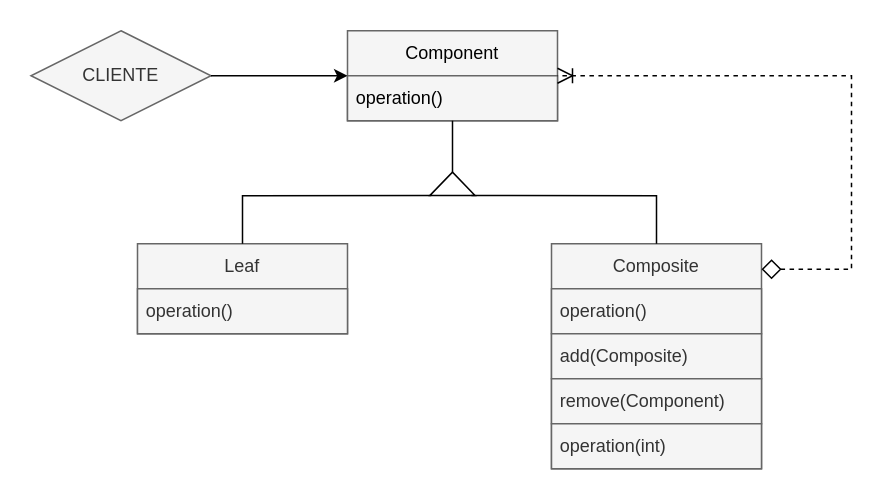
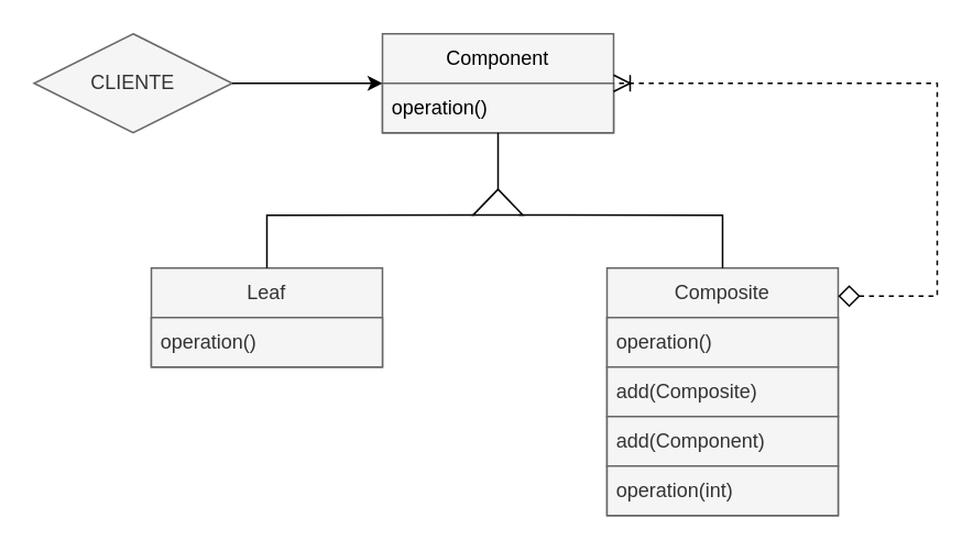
  <mxCell id="0" />
  <mxCell id="1" parent="0" />
  <mxCell id="2" value="CLIENTE" style="rhombus;whiteSpace=wrap;html=1;fontColor=#333333;fillColor=#f5f5f5;strokeColor=#666666;" parent="1" vertex="1"><mxGeometry x="20" y="20" width="120" height="60" as="geometry" /></mxCell>
  <mxCell id="3" value="&lt;font color=&quot;#000000&quot;&gt;Component&lt;/font&gt;" style="swimlane;fontStyle=0;childLayout=stackLayout;horizontal=1;startSize=30;horizontalStack=0;resizeParent=1;resizeParentMax=0;resizeLast=0;collapsible=1;marginBottom=0;whiteSpace=wrap;html=1;fillColor=#f5f5f5;fontColor=#333333;strokeColor=#666666;" parent="1" vertex="1"><mxGeometry x="231" y="20" width="140" height="60" as="geometry" /></mxCell>
  <mxCell id="4" value="&lt;font color=&quot;#000000&quot;&gt;operation()&lt;/font&gt;" style="text;strokeColor=#666666;fillColor=#f5f5f5;align=left;verticalAlign=middle;spacingLeft=4;spacingRight=4;overflow=hidden;points=[[0,0.5],[1,0.5]];portConstraint=eastwest;rotatable=0;whiteSpace=wrap;html=1;fontColor=#333333;" parent="3" vertex="1"><mxGeometry y="30" width="140" height="30" as="geometry" /></mxCell>
  <mxCell id="5" value="Composite" style="swimlane;fontStyle=0;childLayout=stackLayout;horizontal=1;startSize=30;horizontalStack=0;resizeParent=1;resizeParentMax=0;resizeLast=0;collapsible=1;marginBottom=0;whiteSpace=wrap;html=1;fontColor=#333333;fillColor=#f5f5f5;strokeColor=#666666;" parent="1" vertex="1"><mxGeometry x="367" y="162" width="140" height="150" as="geometry" /></mxCell>
  <mxCell id="6" value="operation()" style="text;strokeColor=#666666;fillColor=#f5f5f5;align=left;verticalAlign=middle;spacingLeft=4;spacingRight=4;overflow=hidden;points=[[0,0.5],[1,0.5]];portConstraint=eastwest;rotatable=0;whiteSpace=wrap;html=1;fontColor=#333333;" parent="5" vertex="1"><mxGeometry y="30" width="140" height="30" as="geometry" /></mxCell>
  <mxCell id="7" value="add(Composite)" style="text;strokeColor=#666666;fillColor=#f5f5f5;align=left;verticalAlign=middle;spacingLeft=4;spacingRight=4;overflow=hidden;points=[[0,0.5],[1,0.5]];portConstraint=eastwest;rotatable=0;whiteSpace=wrap;html=1;fontColor=#333333;" parent="5" vertex="1"><mxGeometry y="60" width="140" height="30" as="geometry" /></mxCell>
- <mxCell id="8" value="remove(Component)" style="text;strokeColor=#666666;fillColor=#f5f5f5;align=left;verticalAlign=middle;spacingLeft=4;spacingRight=4;overflow=hidden;points=[[0,0.5],[1,0.5]];portConstraint=eastwest;rotatable=0;whiteSpace=wrap;html=1;fontColor=#333333;" parent="5" vertex="1"><mxGeometry y="90" width="140" height="30" as="geometry" /></mxCell>
+ <mxCell id="8" value="add(Component)" style="text;strokeColor=#666666;fillColor=#f5f5f5;align=left;verticalAlign=middle;spacingLeft=4;spacingRight=4;overflow=hidden;points=[[0,0.5],[1,0.5]];portConstraint=eastwest;rotatable=0;whiteSpace=wrap;html=1;fontColor=#333333;" parent="5" vertex="1"><mxGeometry y="90" width="140" height="30" as="geometry" /></mxCell>
  <mxCell id="9" value="operation(int)" style="text;strokeColor=#666666;fillColor=#f5f5f5;align=left;verticalAlign=middle;spacingLeft=4;spacingRight=4;overflow=hidden;points=[[0,0.5],[1,0.5]];portConstraint=eastwest;rotatable=0;whiteSpace=wrap;html=1;fontColor=#333333;" parent="5" vertex="1"><mxGeometry y="120" width="140" height="30" as="geometry" /></mxCell>
  <mxCell id="10" value="Leaf" style="swimlane;fontStyle=0;childLayout=stackLayout;horizontal=1;startSize=30;horizontalStack=0;resizeParent=1;resizeParentMax=0;resizeLast=0;collapsible=1;marginBottom=0;whiteSpace=wrap;html=1;fontColor=#333333;fillColor=#f5f5f5;strokeColor=#666666;" parent="1" vertex="1"><mxGeometry x="91" y="162" width="140" height="60" as="geometry" /></mxCell>
  <mxCell id="11" value="operation()" style="text;strokeColor=#666666;fillColor=#f5f5f5;align=left;verticalAlign=middle;spacingLeft=4;spacingRight=4;overflow=hidden;points=[[0,0.5],[1,0.5]];portConstraint=eastwest;rotatable=0;whiteSpace=wrap;html=1;fontColor=#333333;" parent="10" vertex="1"><mxGeometry y="30" width="140" height="30" as="geometry" /></mxCell>
  <mxCell id="12" value="" style="endArrow=none;html=1;exitX=1;exitY=0.5;exitDx=0;exitDy=0;entryX=0.5;entryY=1;entryDx=0;entryDy=0;" parent="1" source="13" edge="1" target="3"><mxGeometry width="50" height="50" relative="1" as="geometry"><mxPoint x="301" y="141" as="sourcePoint" /><mxPoint x="301" y="125" as="targetPoint" /></mxGeometry></mxCell>
  <mxCell id="13" value="" style="triangle;whiteSpace=wrap;html=1;rotation=-90;" parent="1" vertex="1"><mxGeometry x="293.25" y="107" width="15.5" height="30" as="geometry" /></mxCell>
  <mxCell id="14" value="" style="endArrow=none;html=1;exitX=0.5;exitY=0;exitDx=0;exitDy=0;entryX=-0.003;entryY=0.027;entryDx=0;entryDy=0;rounded=0;entryPerimeter=0;" parent="1" source="10" target="13" edge="1"><mxGeometry width="50" height="50" relative="1" as="geometry"><mxPoint x="274" y="207" as="sourcePoint" /><mxPoint x="324" y="157" as="targetPoint" /><Array as="points"><mxPoint x="161" y="130" /></Array></mxGeometry></mxCell>
  <mxCell id="15" value="" style="endArrow=none;html=1;exitX=0.5;exitY=0;exitDx=0;exitDy=0;entryX=-0.003;entryY=0.92;entryDx=0;entryDy=0;rounded=0;entryPerimeter=0;" parent="1" source="5" target="13" edge="1"><mxGeometry width="50" height="50" relative="1" as="geometry"><mxPoint x="446" y="174.25" as="sourcePoint" /><mxPoint x="578.5" y="145" as="targetPoint" /><Array as="points"><mxPoint x="437" y="130" /></Array></mxGeometry></mxCell>
  <mxCell id="16" value="" style="endArrow=classic;html=1;rounded=0;exitX=1;exitY=0.5;exitDx=0;exitDy=0;entryX=0;entryY=0.5;entryDx=0;entryDy=0;" parent="1" source="2" edge="1"><mxGeometry width="50" height="50" relative="1" as="geometry"><mxPoint x="259" y="162" as="sourcePoint" /><mxPoint x="231" y="50" as="targetPoint" /></mxGeometry></mxCell>
  <mxCell id="17" value="" style="endArrow=ERoneToMany;html=1;rounded=0;entryX=1;entryY=0.5;entryDx=0;entryDy=0;endFill=0;startArrow=diamond;startFill=0;targetPerimeterSpacing=0;endSize=8;startSize=11;exitX=1;exitY=0.113;exitDx=0;exitDy=0;exitPerimeter=0;dashed=1;" parent="1" target="3" edge="1" source="5"><mxGeometry width="50" height="50" relative="1" as="geometry"><mxPoint x="511" y="202" as="sourcePoint" /><mxPoint x="539" y="140" as="targetPoint" /><Array as="points"><mxPoint x="567" y="179" /><mxPoint x="567" y="50" /></Array></mxGeometry></mxCell>
